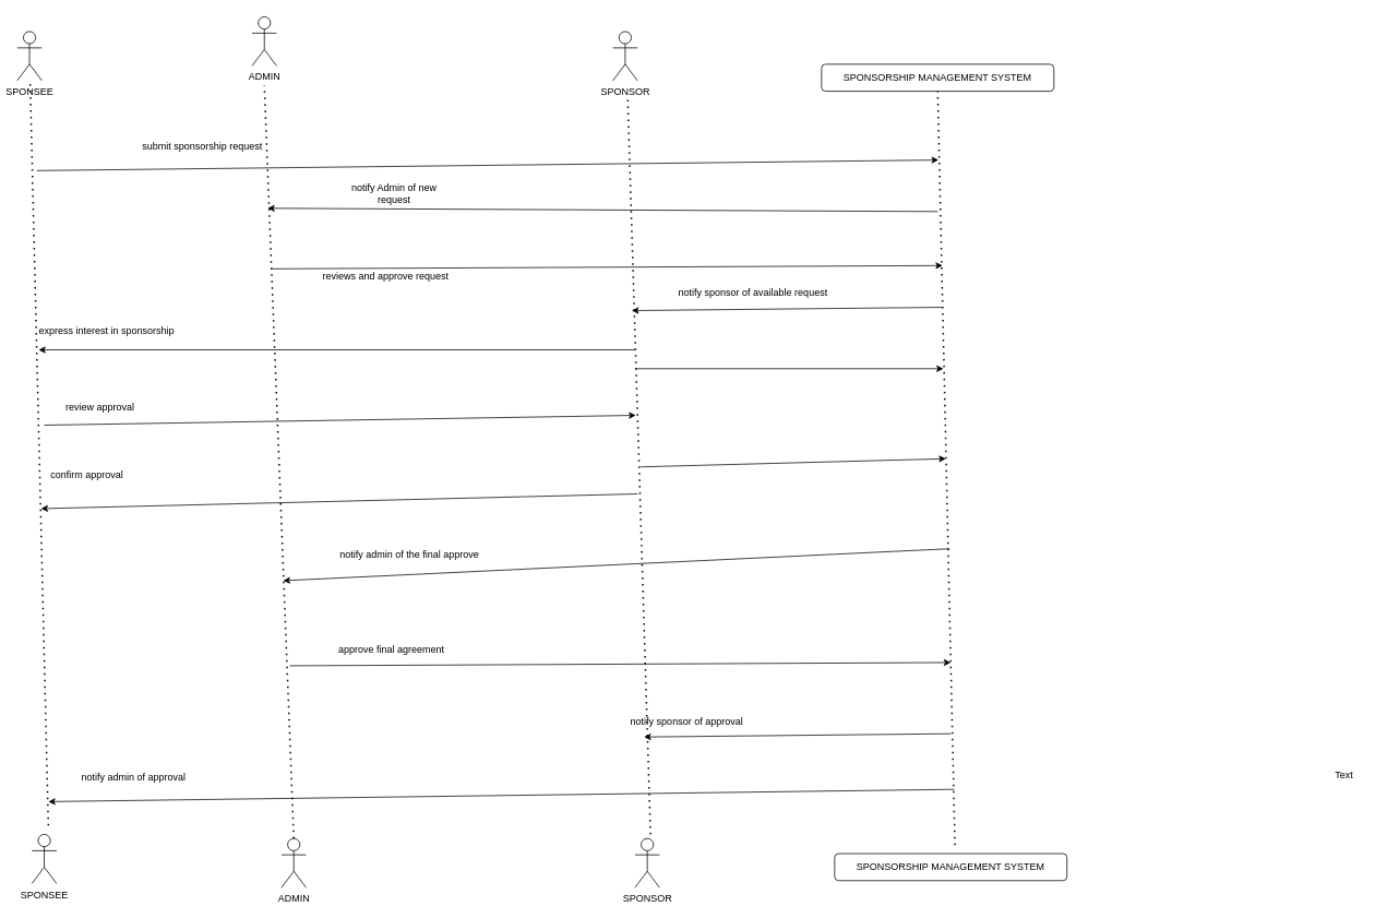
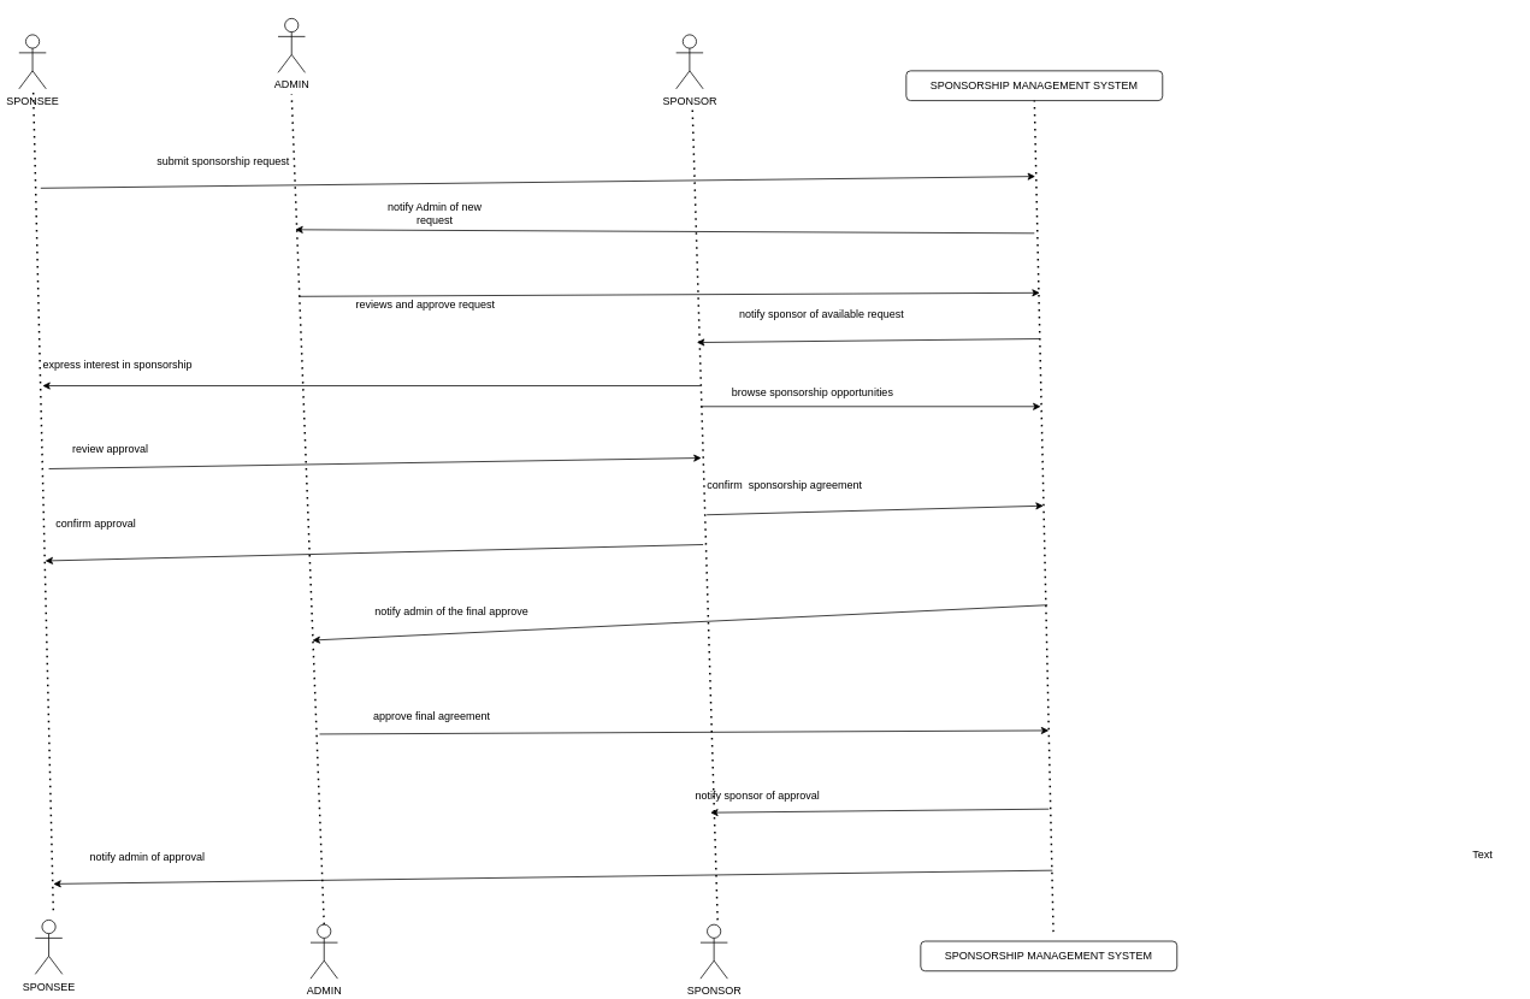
  <mxCell id="0" />
  <mxCell id="1" parent="0" />
  <mxCell id="2" value="SPONSEE" style="shape=umlActor;verticalLabelPosition=bottom;verticalAlign=top;html=1;outlineConnect=0;" parent="1" vertex="1"><mxGeometry x="20" y="38" width="30" height="60" as="geometry" /></mxCell>
  <mxCell id="3" value="ADMIN" style="shape=umlActor;verticalLabelPosition=bottom;verticalAlign=top;html=1;outlineConnect=0;" parent="1" vertex="1"><mxGeometry x="307" y="20" width="30" height="60" as="geometry" /></mxCell>
  <mxCell id="4" value="SPONSOR" style="shape=umlActor;verticalLabelPosition=bottom;verticalAlign=top;html=1;outlineConnect=0;" parent="1" vertex="1"><mxGeometry x="748" y="38" width="30" height="60" as="geometry" /></mxCell>
  <mxCell id="5" value="SPONSORSHIP MANAGEMENT SYSTEM" style="rounded=1;whiteSpace=wrap;html=1;" parent="1" vertex="1"><mxGeometry x="1003" y="78" width="284" height="33" as="geometry" /></mxCell>
  <mxCell id="6" value="" style="endArrow=none;dashed=1;html=1;dashPattern=1 3;strokeWidth=2;rounded=0;" parent="1" target="2" edge="1"><mxGeometry width="50" height="50" relative="1" as="geometry"><mxPoint x="58" y="1008" as="sourcePoint" /><mxPoint x="229" y="103" as="targetPoint" /></mxGeometry></mxCell>
  <mxCell id="7" value="" style="endArrow=none;dashed=1;html=1;dashPattern=1 3;strokeWidth=2;rounded=0;exitX=0.5;exitY=0;exitDx=0;exitDy=0;exitPerimeter=0;" parent="1" source="9" edge="1"><mxGeometry width="50" height="50" relative="1" as="geometry"><mxPoint x="330" y="636" as="sourcePoint" /><mxPoint x="322" y="104" as="targetPoint" /></mxGeometry></mxCell>
  <mxCell id="8" value="SPONSEE" style="shape=umlActor;verticalLabelPosition=bottom;verticalAlign=top;html=1;outlineConnect=0;" parent="1" vertex="1"><mxGeometry x="38" y="1019" width="30" height="60" as="geometry" /></mxCell>
  <mxCell id="9" value="ADMIN" style="shape=umlActor;verticalLabelPosition=bottom;verticalAlign=top;html=1;outlineConnect=0;" parent="1" vertex="1"><mxGeometry x="343" y="1024" width="30" height="60" as="geometry" /></mxCell>
  <mxCell id="10" value="" style="endArrow=none;dashed=1;html=1;dashPattern=1 3;strokeWidth=2;rounded=0;" parent="1" edge="1"><mxGeometry width="50" height="50" relative="1" as="geometry"><mxPoint x="794" y="1019" as="sourcePoint" /><mxPoint x="766" y="117" as="targetPoint" /></mxGeometry></mxCell>
  <mxCell id="11" value="SPONSOR" style="shape=umlActor;verticalLabelPosition=bottom;verticalAlign=top;html=1;outlineConnect=0;" parent="1" vertex="1"><mxGeometry x="775" y="1024" width="30" height="60" as="geometry" /></mxCell>
  <mxCell id="12" value="" style="endArrow=classic;html=1;rounded=0;" parent="1" edge="1"><mxGeometry width="50" height="50" relative="1" as="geometry"><mxPoint x="53" y="519" as="sourcePoint" /><mxPoint x="776" y="507" as="targetPoint" /></mxGeometry></mxCell>
  <mxCell id="13" value="" style="endArrow=classic;html=1;rounded=0;" parent="1" edge="1"><mxGeometry width="50" height="50" relative="1" as="geometry"><mxPoint x="775" y="450" as="sourcePoint" /><mxPoint x="1152" y="450" as="targetPoint" /></mxGeometry></mxCell>
  <mxCell id="14" value="" style="endArrow=classic;html=1;rounded=0;" parent="1" edge="1"><mxGeometry width="50" height="50" relative="1" as="geometry"><mxPoint x="782" y="570" as="sourcePoint" /><mxPoint x="1155" y="560" as="targetPoint" /></mxGeometry></mxCell>
  <mxCell id="15" value="" style="endArrow=none;dashed=1;html=1;dashPattern=1 3;strokeWidth=2;rounded=0;" parent="1" edge="1"><mxGeometry width="50" height="50" relative="1" as="geometry"><mxPoint x="1166" y="1032" as="sourcePoint" /><mxPoint x="1145" y="111" as="targetPoint" /></mxGeometry></mxCell>
  <mxCell id="16" value="SPONSORSHIP MANAGEMENT SYSTEM" style="rounded=1;whiteSpace=wrap;html=1;" parent="1" vertex="1"><mxGeometry x="1019" y="1042.5" width="284" height="33" as="geometry" /></mxCell>
  <mxCell id="17" value="" style="endArrow=classic;html=1;rounded=0;" parent="1" edge="1"><mxGeometry width="50" height="50" relative="1" as="geometry"><mxPoint x="1150" y="375" as="sourcePoint" /><mxPoint x="771" y="379" as="targetPoint" /></mxGeometry></mxCell>
  <mxCell id="18" value="" style="endArrow=classic;html=1;rounded=0;" parent="1" edge="1"><mxGeometry width="50" height="50" relative="1" as="geometry"><mxPoint x="44" y="208" as="sourcePoint" /><mxPoint x="1146" y="195" as="targetPoint" /></mxGeometry></mxCell>
  <mxCell id="19" value="" style="endArrow=classic;html=1;rounded=0;" parent="1" edge="1"><mxGeometry width="50" height="50" relative="1" as="geometry"><mxPoint x="353" y="813" as="sourcePoint" /><mxPoint x="1161" y="809" as="targetPoint" /></mxGeometry></mxCell>
  <mxCell id="20" value="" style="endArrow=classic;html=1;rounded=0;" parent="1" edge="1"><mxGeometry width="50" height="50" relative="1" as="geometry"><mxPoint x="1145" y="258" as="sourcePoint" /><mxPoint x="326" y="254" as="targetPoint" /></mxGeometry></mxCell>
  <mxCell id="21" value="" style="endArrow=classic;html=1;rounded=0;" parent="1" edge="1"><mxGeometry width="50" height="50" relative="1" as="geometry"><mxPoint x="775" y="427" as="sourcePoint" /><mxPoint x="46" y="427" as="targetPoint" /></mxGeometry></mxCell>
  <mxCell id="22" value="" style="endArrow=classic;html=1;rounded=0;" parent="1" edge="1"><mxGeometry width="50" height="50" relative="1" as="geometry"><mxPoint x="1165" y="964" as="sourcePoint" /><mxPoint x="58" y="979" as="targetPoint" /></mxGeometry></mxCell>
  <mxCell id="23" value="" style="endArrow=classic;html=1;rounded=0;" parent="1" edge="1"><mxGeometry width="50" height="50" relative="1" as="geometry"><mxPoint x="1159.5" y="670" as="sourcePoint" /><mxPoint x="345" y="709" as="targetPoint" /></mxGeometry></mxCell>
  <mxCell id="24" value="" style="endArrow=classic;html=1;rounded=0;" parent="1" edge="1"><mxGeometry width="50" height="50" relative="1" as="geometry"><mxPoint x="330" y="328" as="sourcePoint" /><mxPoint x="1151" y="324" as="targetPoint" /></mxGeometry></mxCell>
  <mxCell id="25" value="" style="endArrow=classic;html=1;rounded=0;" parent="1" edge="1"><mxGeometry width="50" height="50" relative="1" as="geometry"><mxPoint x="1161" y="896" as="sourcePoint" /><mxPoint x="786" y="900" as="targetPoint" /></mxGeometry></mxCell>
  <mxCell id="26" value="" style="endArrow=classic;html=1;rounded=0;" parent="1" edge="1"><mxGeometry width="50" height="50" relative="1" as="geometry"><mxPoint x="778" y="603" as="sourcePoint" /><mxPoint x="49" y="621" as="targetPoint" /></mxGeometry></mxCell>
  <mxCell id="27" value="Text" style="text;html=1;align=center;verticalAlign=middle;whiteSpace=wrap;rounded=0;" parent="1" vertex="1"><mxGeometry x="1612" y="932" width="60" height="30" as="geometry" /></mxCell>
  <mxCell id="28" value="submit sponsorship request" style="text;html=1;align=center;verticalAlign=middle;resizable=0;points=[];autosize=1;strokeColor=none;fillColor=none;" parent="1" vertex="1"><mxGeometry x="163" y="166" width="165" height="26" as="geometry" /></mxCell>
  <mxCell id="29" value="notify Admin of new request" style="text;html=1;align=center;verticalAlign=middle;whiteSpace=wrap;rounded=0;" parent="1" vertex="1"><mxGeometry x="417" y="221" width="128" height="30" as="geometry" /></mxCell>
  <mxCell id="30" value="reviews and approve request" style="text;html=1;align=center;verticalAlign=middle;resizable=0;points=[];autosize=1;strokeColor=none;fillColor=none;" parent="1" vertex="1"><mxGeometry x="384" y="325" width="172" height="26" as="geometry" /></mxCell>
- <mxCell id="31" value="notify sponsor of available request" style="text;html=1;align=center;verticalAlign=middle;resizable=0;points=[];autosize=1;strokeColor=none;fillColor=none;" parent="1" vertex="1"><mxGeometry x="819" y="345" width="200" height="26" as="geometry" /></mxCell>
+ <mxCell id="31" value="notify sponsor of available request" style="text;html=1;align=center;verticalAlign=middle;resizable=0;points=[];autosize=1;strokeColor=none;fillColor=none;" parent="1" vertex="1"><mxGeometry x="809" y="335" width="200" height="26" as="geometry" /></mxCell>
+ <mxCell id="32" value="browse sponsorship opportunities" style="text;html=1;align=center;verticalAlign=middle;resizable=0;points=[];autosize=1;strokeColor=none;fillColor=none;" parent="1" vertex="1"><mxGeometry x="800" y="422" width="197" height="26" as="geometry" /></mxCell>
+ <mxCell id="33" value="confirm&amp;nbsp; sponsorship agreement" style="text;html=1;align=center;verticalAlign=middle;resizable=0;points=[];autosize=1;strokeColor=none;fillColor=none;" parent="1" vertex="1"><mxGeometry x="773" y="524" width="189" height="26" as="geometry" /></mxCell>
  <mxCell id="34" value="notify admin of the final approve" style="text;html=1;align=center;verticalAlign=middle;resizable=0;points=[];autosize=1;strokeColor=none;fillColor=none;" parent="1" vertex="1"><mxGeometry x="398" y="665" width="202" height="26" as="geometry" /></mxCell>
  <mxCell id="35" value="approve final agreement" style="text;html=1;align=center;verticalAlign=middle;resizable=0;points=[];autosize=1;strokeColor=none;fillColor=none;" parent="1" vertex="1"><mxGeometry x="403" y="781" width="147" height="26" as="geometry" /></mxCell>
  <mxCell id="36" value="notify sponsor of approval" style="text;html=1;align=center;verticalAlign=middle;resizable=0;points=[];autosize=1;strokeColor=none;fillColor=none;" parent="1" vertex="1"><mxGeometry x="760" y="869" width="155" height="26" as="geometry" /></mxCell>
  <mxCell id="37" value="notify admin of approval" style="text;html=1;align=center;verticalAlign=middle;resizable=0;points=[];autosize=1;strokeColor=none;fillColor=none;" parent="1" vertex="1"><mxGeometry x="83" y="937" width="158" height="26" as="geometry" /></mxCell>
  <mxCell id="38" value="confirm approval" style="text;html=1;align=center;verticalAlign=middle;resizable=0;points=[];autosize=1;strokeColor=none;fillColor=none;" parent="1" vertex="1"><mxGeometry x="46" y="567" width="118" height="26" as="geometry" /></mxCell>
  <mxCell id="39" value="review approval" style="text;html=1;align=center;verticalAlign=middle;resizable=0;points=[];autosize=1;strokeColor=none;fillColor=none;" parent="1" vertex="1"><mxGeometry x="70" y="485" width="102" height="26" as="geometry" /></mxCell>
  <mxCell id="40" value="express interest in sponsorship" style="text;html=1;align=center;verticalAlign=middle;resizable=0;points=[];autosize=1;strokeColor=none;fillColor=none;" parent="1" vertex="1"><mxGeometry x="37" y="391" width="183" height="26" as="geometry" /></mxCell>
